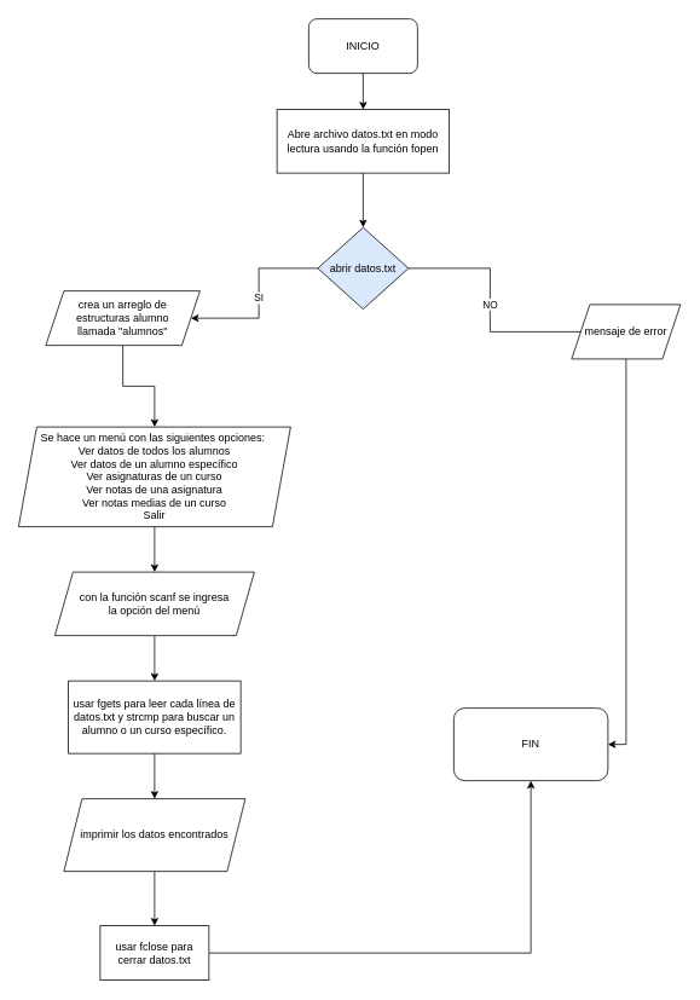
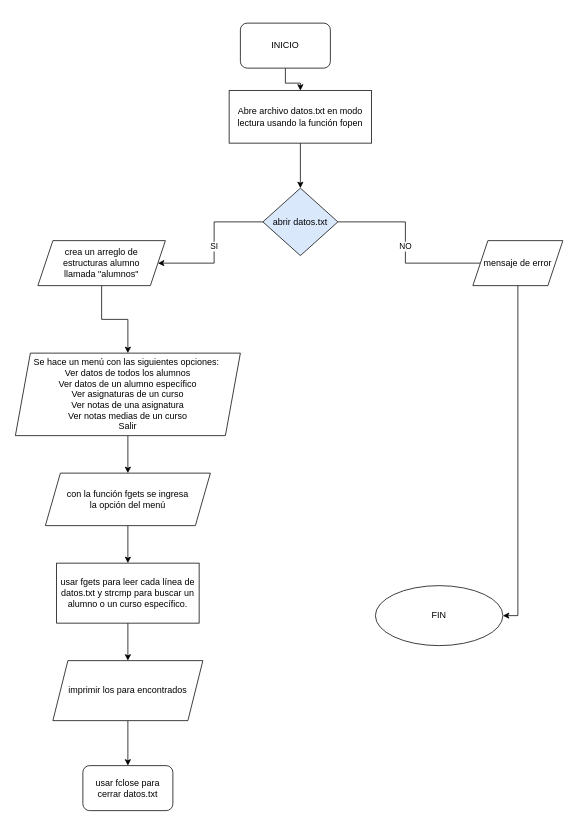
  <mxCell id="0" />
  <mxCell id="1" parent="0" />
  <mxCell id="2" value="" style="edgeStyle=orthogonalEdgeStyle;rounded=0;orthogonalLoop=1;jettySize=auto;html=1;" edge="1" parent="1" source="3" target="5"><mxGeometry relative="1" as="geometry" /></mxCell>
- <mxCell id="3" value="INICIO" style="rounded=1;whiteSpace=wrap;html=1;" vertex="1" parent="1"><mxGeometry x="340" y="20" width="120" height="60" as="geometry" /></mxCell>
+ <mxCell id="3" value="INICIO" style="rounded=1;whiteSpace=wrap;html=1;" vertex="1" parent="1"><mxGeometry x="320" y="30" width="120" height="60" as="geometry" /></mxCell>
  <mxCell id="4" value="" style="edgeStyle=orthogonalEdgeStyle;rounded=0;orthogonalLoop=1;jettySize=auto;html=1;" edge="1" parent="1" source="5" target="8"><mxGeometry relative="1" as="geometry" /></mxCell>
  <mxCell id="5" value="Abre archivo datos.txt en modo lectura usando la función fopen" style="rounded=0;whiteSpace=wrap;html=1;" vertex="1" parent="1"><mxGeometry x="305" y="120" width="190" height="70" as="geometry" /></mxCell>
  <mxCell id="6" value="NO" style="edgeStyle=orthogonalEdgeStyle;rounded=0;orthogonalLoop=1;jettySize=auto;html=1;endArrow=none;" edge="1" parent="1" source="8" target="10"><mxGeometry relative="1" as="geometry" /></mxCell>
  <mxCell id="7" value="SI" style="edgeStyle=orthogonalEdgeStyle;rounded=0;orthogonalLoop=1;jettySize=auto;html=1;" edge="1" parent="1" source="8" target="12"><mxGeometry relative="1" as="geometry" /></mxCell>
  <mxCell id="8" value="abrir datos.txt" style="rhombus;whiteSpace=wrap;html=1;fillColor=#dae8fc;" vertex="1" parent="1"><mxGeometry x="350" y="250" width="100" height="90" as="geometry" /></mxCell>
  <mxCell id="9" value="" style="edgeStyle=orthogonalEdgeStyle;rounded=0;orthogonalLoop=1;jettySize=auto;html=1;entryX=1;entryY=0.5;entryDx=0;entryDy=0;" edge="1" parent="1" source="10" target="23"><mxGeometry relative="1" as="geometry"><mxPoint x="690" y="460" as="targetPoint" /></mxGeometry></mxCell>
- <mxCell id="10" value="mensaje de error" style="shape=parallelogram;perimeter=parallelogramPerimeter;whiteSpace=wrap;html=1;fixedSize=1;" vertex="1" parent="1"><mxGeometry x="630" y="335" width="120" height="60" as="geometry" /></mxCell>
+ <mxCell id="10" value="mensaje de error" style="shape=parallelogram;perimeter=parallelogramPerimeter;whiteSpace=wrap;html=1;fixedSize=1;" vertex="1" parent="1"><mxGeometry x="630" y="320" width="120" height="60" as="geometry" /></mxCell>
  <mxCell id="11" value="" style="edgeStyle=orthogonalEdgeStyle;rounded=0;orthogonalLoop=1;jettySize=auto;html=1;" edge="1" parent="1" source="12" target="14"><mxGeometry relative="1" as="geometry" /></mxCell>
  <mxCell id="12" value="crea un arreglo de &lt;br&gt;estructuras alumno &lt;br&gt;llamada &quot;alumnos&quot;" style="shape=parallelogram;perimeter=parallelogramPerimeter;whiteSpace=wrap;html=1;fixedSize=1;" vertex="1" parent="1"><mxGeometry x="50" y="320" width="170" height="60" as="geometry" /></mxCell>
  <mxCell id="13" value="" style="edgeStyle=orthogonalEdgeStyle;rounded=0;orthogonalLoop=1;jettySize=auto;html=1;" edge="1" parent="1" source="14" target="16"><mxGeometry relative="1" as="geometry" /></mxCell>
  <mxCell id="14" value="Se hace un menú con las siguientes opciones:&amp;nbsp;&lt;br&gt;&lt;span style=&quot;background-color: initial;&quot;&gt;Ver datos de todos los alumnos&lt;br&gt;&lt;/span&gt;&lt;span style=&quot;background-color: initial;&quot;&gt;Ver datos de un alumno específico&lt;br&gt;&lt;/span&gt;&lt;span style=&quot;background-color: initial;&quot;&gt;Ver asignaturas de un curso&lt;br&gt;&lt;/span&gt;&lt;span style=&quot;background-color: initial;&quot;&gt;Ver notas de una asignatura&lt;br&gt;&lt;/span&gt;&lt;span style=&quot;background-color: initial;&quot;&gt;Ver notas medias de un curso&lt;br&gt;&lt;/span&gt;&lt;span style=&quot;background-color: initial;&quot;&gt;Salir&lt;br&gt;&lt;/span&gt;" style="shape=parallelogram;perimeter=parallelogramPerimeter;whiteSpace=wrap;html=1;fixedSize=1;" vertex="1" parent="1"><mxGeometry x="20" y="470" width="300" height="110" as="geometry" /></mxCell>
  <mxCell id="15" value="" style="edgeStyle=orthogonalEdgeStyle;rounded=0;orthogonalLoop=1;jettySize=auto;html=1;" edge="1" parent="1" source="16" target="18"><mxGeometry relative="1" as="geometry" /></mxCell>
- <mxCell id="16" value="con la función scanf se ingresa&lt;br&gt;la opción del menú" style="shape=parallelogram;perimeter=parallelogramPerimeter;whiteSpace=wrap;html=1;fixedSize=1;" vertex="1" parent="1"><mxGeometry x="60" y="630" width="220" height="70" as="geometry" /></mxCell>
+ <mxCell id="16" value="con la función fgets se ingresa&lt;br&gt;la opción del menú" style="shape=parallelogram;perimeter=parallelogramPerimeter;whiteSpace=wrap;html=1;fixedSize=1;" vertex="1" parent="1"><mxGeometry x="60" y="630" width="220" height="70" as="geometry" /></mxCell>
  <mxCell id="17" value="" style="edgeStyle=orthogonalEdgeStyle;rounded=0;orthogonalLoop=1;jettySize=auto;html=1;" edge="1" parent="1" source="18" target="20"><mxGeometry relative="1" as="geometry" /></mxCell>
  <mxCell id="18" value="usar fgets para leer cada línea de datos.txt y strcmp para buscar un alumno o un curso específico." style="rounded=0;whiteSpace=wrap;html=1;" vertex="1" parent="1"><mxGeometry x="75" y="750" width="190" height="80" as="geometry" /></mxCell>
  <mxCell id="19" value="" style="edgeStyle=orthogonalEdgeStyle;rounded=0;orthogonalLoop=1;jettySize=auto;html=1;" edge="1" parent="1" source="20" target="22"><mxGeometry relative="1" as="geometry" /></mxCell>
- <mxCell id="20" value="imprimir los datos encontrados" style="shape=parallelogram;perimeter=parallelogramPerimeter;whiteSpace=wrap;html=1;fixedSize=1;" vertex="1" parent="1"><mxGeometry x="70" y="880" width="200" height="80" as="geometry" /></mxCell>
- <mxCell id="21" value="" style="edgeStyle=orthogonalEdgeStyle;rounded=0;orthogonalLoop=1;jettySize=auto;html=1;entryX=0.5;entryY=1;entryDx=0;entryDy=0;" edge="1" parent="1" source="22" target="23"><mxGeometry relative="1" as="geometry"><mxPoint x="310" y="1050" as="targetPoint" /></mxGeometry></mxCell>
- <mxCell id="22" value="usar fclose para cerrar datos.txt" style="rounded=0;whiteSpace=wrap;html=1;" vertex="1" parent="1"><mxGeometry x="110" y="1020" width="120" height="60" as="geometry" /></mxCell>
- <mxCell id="23" value="FIN" style="rounded=1;whiteSpace=wrap;html=1;" vertex="1" parent="1"><mxGeometry x="500" y="780" width="170" height="80" as="geometry" /></mxCell>
+ <mxCell id="20" value="imprimir los para encontrados" style="shape=parallelogram;perimeter=parallelogramPerimeter;whiteSpace=wrap;html=1;fixedSize=1;" vertex="1" parent="1"><mxGeometry x="70" y="880" width="200" height="80" as="geometry" /></mxCell>
+ <mxCell id="22" value="usar fclose para cerrar datos.txt" style="whiteSpace=wrap;html=1;rounded=1;" vertex="1" parent="1"><mxGeometry x="110" y="1020" width="120" height="60" as="geometry" /></mxCell>
+ <mxCell id="23" value="FIN" style="ellipse;whiteSpace=wrap;html=1;" vertex="1" parent="1"><mxGeometry x="500" y="780" width="170" height="80" as="geometry" /></mxCell>
